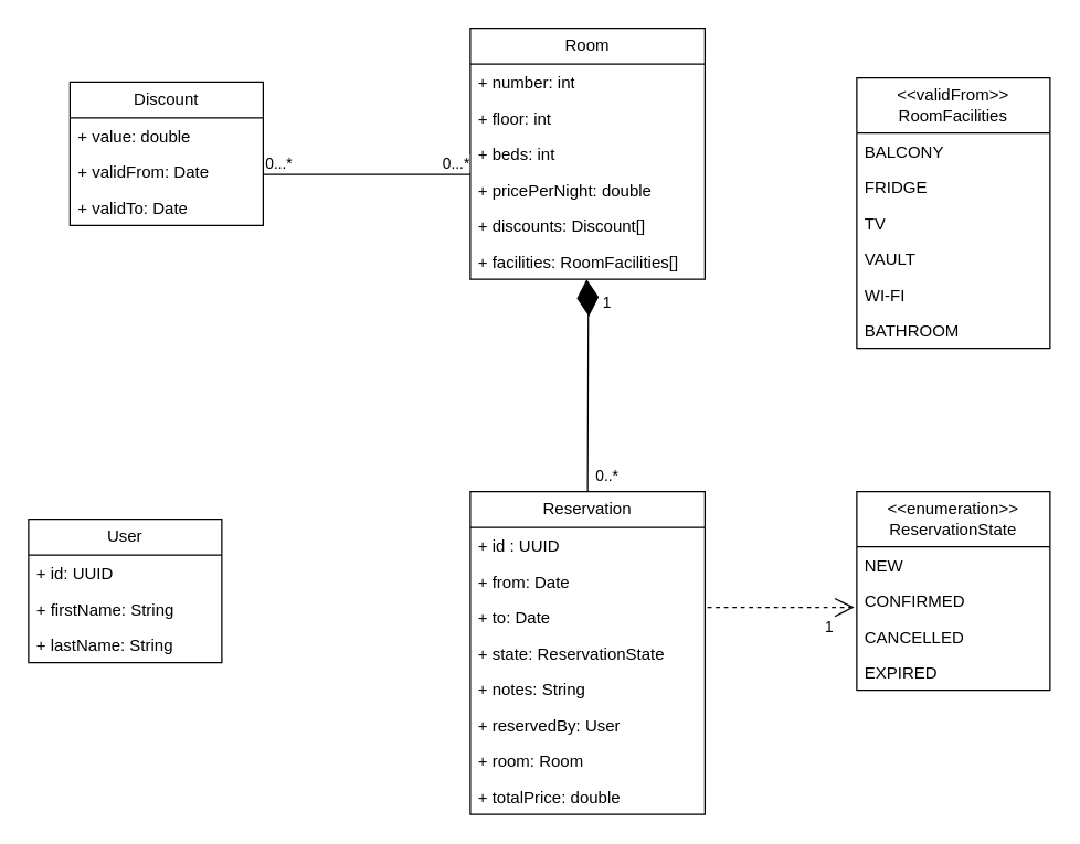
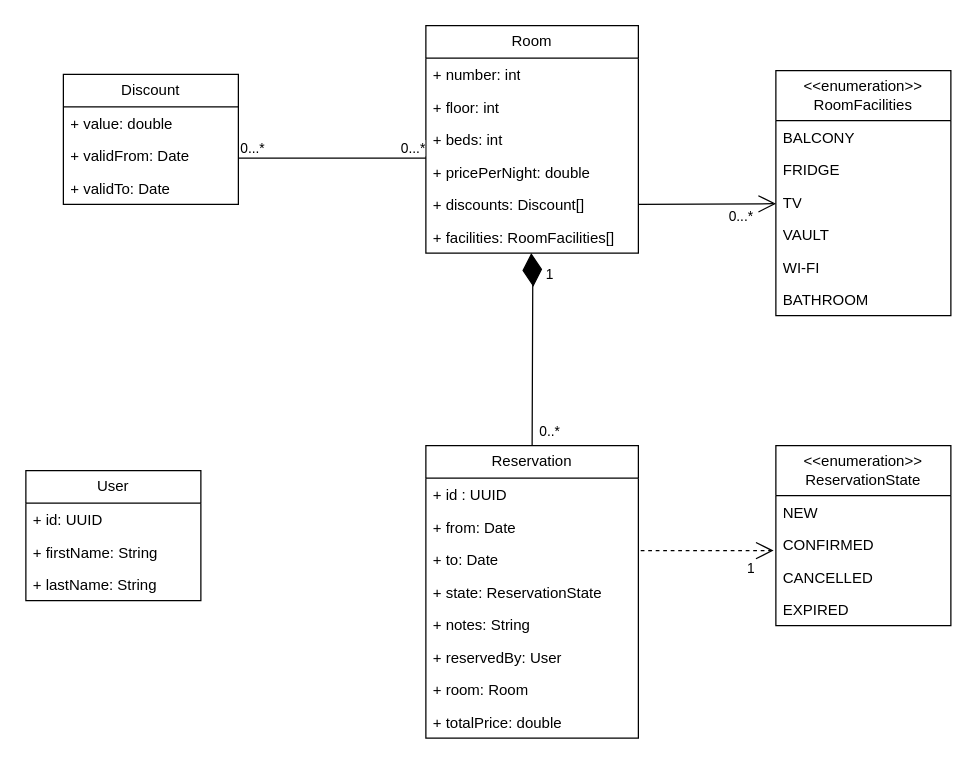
  <mxCell id="0" />
  <mxCell id="1" parent="0" />
- <mxCell id="2" value="&amp;lt;&amp;lt;validFrom&amp;gt;&amp;gt;&lt;br&gt;RoomFacilities" style="swimlane;fontStyle=0;childLayout=stackLayout;horizontal=1;startSize=40;fillColor=none;horizontalStack=0;resizeParent=1;resizeParentMax=0;resizeLast=0;collapsible=1;marginBottom=0;whiteSpace=wrap;html=1;" vertex="1" parent="1"><mxGeometry x="620" y="56" width="140" height="196" as="geometry" /></mxCell>
+ <mxCell id="2" value="&amp;lt;&amp;lt;enumeration&amp;gt;&amp;gt;&lt;br&gt;RoomFacilities" style="swimlane;fontStyle=0;childLayout=stackLayout;horizontal=1;startSize=40;fillColor=none;horizontalStack=0;resizeParent=1;resizeParentMax=0;resizeLast=0;collapsible=1;marginBottom=0;whiteSpace=wrap;html=1;" vertex="1" parent="1"><mxGeometry x="620" y="56" width="140" height="196" as="geometry" /></mxCell>
  <mxCell id="3" value="BALCONY" style="text;strokeColor=none;fillColor=none;align=left;verticalAlign=top;spacingLeft=4;spacingRight=4;overflow=hidden;rotatable=0;points=[[0,0.5],[1,0.5]];portConstraint=eastwest;whiteSpace=wrap;html=1;" vertex="1" parent="2"><mxGeometry y="40" width="140" height="26" as="geometry" /></mxCell>
  <mxCell id="4" value="FRIDGE" style="text;strokeColor=none;fillColor=none;align=left;verticalAlign=top;spacingLeft=4;spacingRight=4;overflow=hidden;rotatable=0;points=[[0,0.5],[1,0.5]];portConstraint=eastwest;whiteSpace=wrap;html=1;" vertex="1" parent="2"><mxGeometry y="66" width="140" height="26" as="geometry" /></mxCell>
  <mxCell id="5" value="TV" style="text;strokeColor=none;fillColor=none;align=left;verticalAlign=top;spacingLeft=4;spacingRight=4;overflow=hidden;rotatable=0;points=[[0,0.5],[1,0.5]];portConstraint=eastwest;whiteSpace=wrap;html=1;" vertex="1" parent="2"><mxGeometry y="92" width="140" height="26" as="geometry" /></mxCell>
  <mxCell id="6" value="VAULT" style="text;strokeColor=none;fillColor=none;align=left;verticalAlign=top;spacingLeft=4;spacingRight=4;overflow=hidden;rotatable=0;points=[[0,0.5],[1,0.5]];portConstraint=eastwest;whiteSpace=wrap;html=1;" vertex="1" parent="2"><mxGeometry y="118" width="140" height="26" as="geometry" /></mxCell>
  <mxCell id="7" value="WI-FI" style="text;strokeColor=none;fillColor=none;align=left;verticalAlign=top;spacingLeft=4;spacingRight=4;overflow=hidden;rotatable=0;points=[[0,0.5],[1,0.5]];portConstraint=eastwest;whiteSpace=wrap;html=1;" vertex="1" parent="2"><mxGeometry y="144" width="140" height="26" as="geometry" /></mxCell>
  <mxCell id="8" value="BATHROOM" style="text;strokeColor=none;fillColor=none;align=left;verticalAlign=top;spacingLeft=4;spacingRight=4;overflow=hidden;rotatable=0;points=[[0,0.5],[1,0.5]];portConstraint=eastwest;whiteSpace=wrap;html=1;" vertex="1" parent="2"><mxGeometry y="170" width="140" height="26" as="geometry" /></mxCell>
+ <mxCell id="9" value="" style="endArrow=open;endFill=1;endSize=12;html=1;rounded=0;entryX=0.001;entryY=0.557;entryDx=0;entryDy=0;entryPerimeter=0;exitX=1;exitY=0.5;exitDx=0;exitDy=0;" edge="1" parent="1" source="20" target="5"><mxGeometry width="160" relative="1" as="geometry"><mxPoint x="499.68" y="167.54" as="sourcePoint" /><mxPoint x="650" y="166" as="targetPoint" /></mxGeometry></mxCell>
+ <mxCell id="10" value="0...*" style="edgeLabel;html=1;align=center;verticalAlign=middle;resizable=0;points=[];" vertex="1" connectable="0" parent="9"><mxGeometry x="0.317" y="2" relative="1" as="geometry"><mxPoint x="9" y="12" as="offset" /></mxGeometry></mxCell>
  <mxCell id="11" value="User" style="swimlane;fontStyle=0;childLayout=stackLayout;horizontal=1;startSize=26;fillColor=none;horizontalStack=0;resizeParent=1;resizeParentMax=0;resizeLast=0;collapsible=1;marginBottom=0;whiteSpace=wrap;html=1;" vertex="1" parent="1"><mxGeometry x="20" y="376" width="140" height="104" as="geometry" /></mxCell>
  <mxCell id="12" value="+ id: UUID" style="text;strokeColor=none;fillColor=none;align=left;verticalAlign=top;spacingLeft=4;spacingRight=4;overflow=hidden;rotatable=0;points=[[0,0.5],[1,0.5]];portConstraint=eastwest;whiteSpace=wrap;html=1;" vertex="1" parent="11"><mxGeometry y="26" width="140" height="26" as="geometry" /></mxCell>
  <mxCell id="13" value="+ firstName: String" style="text;strokeColor=none;fillColor=none;align=left;verticalAlign=top;spacingLeft=4;spacingRight=4;overflow=hidden;rotatable=0;points=[[0,0.5],[1,0.5]];portConstraint=eastwest;whiteSpace=wrap;html=1;" vertex="1" parent="11"><mxGeometry y="52" width="140" height="26" as="geometry" /></mxCell>
  <mxCell id="14" value="+ lastName: String" style="text;strokeColor=none;fillColor=none;align=left;verticalAlign=top;spacingLeft=4;spacingRight=4;overflow=hidden;rotatable=0;points=[[0,0.5],[1,0.5]];portConstraint=eastwest;whiteSpace=wrap;html=1;" vertex="1" parent="11"><mxGeometry y="78" width="140" height="26" as="geometry" /></mxCell>
  <mxCell id="15" value="Room" style="swimlane;fontStyle=0;childLayout=stackLayout;horizontal=1;startSize=26;fillColor=none;horizontalStack=0;resizeParent=1;resizeParentMax=0;resizeLast=0;collapsible=1;marginBottom=0;whiteSpace=wrap;html=1;" vertex="1" parent="1"><mxGeometry x="340" y="20" width="170" height="182" as="geometry" /></mxCell>
  <mxCell id="16" value="+ number: int" style="text;strokeColor=none;fillColor=none;align=left;verticalAlign=top;spacingLeft=4;spacingRight=4;overflow=hidden;rotatable=0;points=[[0,0.5],[1,0.5]];portConstraint=eastwest;whiteSpace=wrap;html=1;" vertex="1" parent="15"><mxGeometry y="26" width="170" height="26" as="geometry" /></mxCell>
  <mxCell id="17" value="+ floor: int" style="text;strokeColor=none;fillColor=none;align=left;verticalAlign=top;spacingLeft=4;spacingRight=4;overflow=hidden;rotatable=0;points=[[0,0.5],[1,0.5]];portConstraint=eastwest;whiteSpace=wrap;html=1;" vertex="1" parent="15"><mxGeometry y="52" width="170" height="26" as="geometry" /></mxCell>
  <mxCell id="18" value="+ beds: int" style="text;strokeColor=none;fillColor=none;align=left;verticalAlign=top;spacingLeft=4;spacingRight=4;overflow=hidden;rotatable=0;points=[[0,0.5],[1,0.5]];portConstraint=eastwest;whiteSpace=wrap;html=1;" vertex="1" parent="15"><mxGeometry y="78" width="170" height="26" as="geometry" /></mxCell>
  <mxCell id="19" value="+ pricePerNight: double" style="text;strokeColor=none;fillColor=none;align=left;verticalAlign=top;spacingLeft=4;spacingRight=4;overflow=hidden;rotatable=0;points=[[0,0.5],[1,0.5]];portConstraint=eastwest;whiteSpace=wrap;html=1;" vertex="1" parent="15"><mxGeometry y="104" width="170" height="26" as="geometry" /></mxCell>
  <mxCell id="20" value="+ discounts: Discount[]" style="text;strokeColor=none;fillColor=none;align=left;verticalAlign=top;spacingLeft=4;spacingRight=4;overflow=hidden;rotatable=0;points=[[0,0.5],[1,0.5]];portConstraint=eastwest;whiteSpace=wrap;html=1;" vertex="1" parent="15"><mxGeometry y="130" width="170" height="26" as="geometry" /></mxCell>
  <mxCell id="21" value="+ facilities: RoomFacilities[]" style="text;strokeColor=none;fillColor=none;align=left;verticalAlign=top;spacingLeft=4;spacingRight=4;overflow=hidden;rotatable=0;points=[[0,0.5],[1,0.5]];portConstraint=eastwest;whiteSpace=wrap;html=1;" vertex="1" parent="15"><mxGeometry y="156" width="170" height="26" as="geometry" /></mxCell>
  <mxCell id="22" value="Reservation" style="swimlane;fontStyle=0;childLayout=stackLayout;horizontal=1;startSize=26;fillColor=none;horizontalStack=0;resizeParent=1;resizeParentMax=0;resizeLast=0;collapsible=1;marginBottom=0;whiteSpace=wrap;html=1;" vertex="1" parent="1"><mxGeometry x="340" y="356" width="170" height="234" as="geometry" /></mxCell>
  <mxCell id="23" value="+ id : UUID" style="text;strokeColor=none;fillColor=none;align=left;verticalAlign=top;spacingLeft=4;spacingRight=4;overflow=hidden;rotatable=0;points=[[0,0.5],[1,0.5]];portConstraint=eastwest;whiteSpace=wrap;html=1;" vertex="1" parent="22"><mxGeometry y="26" width="170" height="26" as="geometry" /></mxCell>
  <mxCell id="24" value="+ from: Date" style="text;strokeColor=none;fillColor=none;align=left;verticalAlign=top;spacingLeft=4;spacingRight=4;overflow=hidden;rotatable=0;points=[[0,0.5],[1,0.5]];portConstraint=eastwest;whiteSpace=wrap;html=1;" vertex="1" parent="22"><mxGeometry y="52" width="170" height="26" as="geometry" /></mxCell>
  <mxCell id="25" value="+ to: Date" style="text;strokeColor=none;fillColor=none;align=left;verticalAlign=top;spacingLeft=4;spacingRight=4;overflow=hidden;rotatable=0;points=[[0,0.5],[1,0.5]];portConstraint=eastwest;whiteSpace=wrap;html=1;" vertex="1" parent="22"><mxGeometry y="78" width="170" height="26" as="geometry" /></mxCell>
  <mxCell id="26" value="+ state: ReservationState" style="text;strokeColor=none;fillColor=none;align=left;verticalAlign=top;spacingLeft=4;spacingRight=4;overflow=hidden;rotatable=0;points=[[0,0.5],[1,0.5]];portConstraint=eastwest;whiteSpace=wrap;html=1;" vertex="1" parent="22"><mxGeometry y="104" width="170" height="26" as="geometry" /></mxCell>
  <mxCell id="27" value="+ notes: String" style="text;strokeColor=none;fillColor=none;align=left;verticalAlign=top;spacingLeft=4;spacingRight=4;overflow=hidden;rotatable=0;points=[[0,0.5],[1,0.5]];portConstraint=eastwest;whiteSpace=wrap;html=1;" vertex="1" parent="22"><mxGeometry y="130" width="170" height="26" as="geometry" /></mxCell>
  <mxCell id="28" value="+ reservedBy: User" style="text;strokeColor=none;fillColor=none;align=left;verticalAlign=top;spacingLeft=4;spacingRight=4;overflow=hidden;rotatable=0;points=[[0,0.5],[1,0.5]];portConstraint=eastwest;whiteSpace=wrap;html=1;" vertex="1" parent="22"><mxGeometry y="156" width="170" height="26" as="geometry" /></mxCell>
  <mxCell id="29" value="+ room: Room" style="text;strokeColor=none;fillColor=none;align=left;verticalAlign=top;spacingLeft=4;spacingRight=4;overflow=hidden;rotatable=0;points=[[0,0.5],[1,0.5]];portConstraint=eastwest;whiteSpace=wrap;html=1;" vertex="1" parent="22"><mxGeometry y="182" width="170" height="26" as="geometry" /></mxCell>
  <mxCell id="30" value="+ totalPrice: double" style="text;strokeColor=none;fillColor=none;align=left;verticalAlign=top;spacingLeft=4;spacingRight=4;overflow=hidden;rotatable=0;points=[[0,0.5],[1,0.5]];portConstraint=eastwest;whiteSpace=wrap;html=1;" vertex="1" parent="22"><mxGeometry y="208" width="170" height="26" as="geometry" /></mxCell>
  <mxCell id="31" value="" style="endArrow=diamondThin;endFill=1;endSize=24;html=1;rounded=0;exitX=0.5;exitY=0;exitDx=0;exitDy=0;" edge="1" parent="1" source="22"><mxGeometry width="160" relative="1" as="geometry"><mxPoint x="425.71" y="382.364" as="sourcePoint" /><mxPoint x="424.298" y="202" as="targetPoint" /><Array as="points"><mxPoint x="425.51" y="222" /></Array></mxGeometry></mxCell>
  <mxCell id="32" value="1" style="edgeLabel;html=1;align=center;verticalAlign=middle;resizable=0;points=[];" vertex="1" connectable="0" parent="31"><mxGeometry x="0.651" relative="1" as="geometry"><mxPoint x="13" y="-11" as="offset" /></mxGeometry></mxCell>
  <mxCell id="33" value="0..*" style="edgeLabel;html=1;align=center;verticalAlign=middle;resizable=0;points=[];" vertex="1" connectable="0" parent="31"><mxGeometry x="-0.858" y="1" relative="1" as="geometry"><mxPoint x="14" as="offset" /></mxGeometry></mxCell>
  <mxCell id="34" value="Discount" style="swimlane;fontStyle=0;childLayout=stackLayout;horizontal=1;startSize=26;fillColor=none;horizontalStack=0;resizeParent=1;resizeParentMax=0;resizeLast=0;collapsible=1;marginBottom=0;whiteSpace=wrap;html=1;" vertex="1" parent="1"><mxGeometry x="50" y="59" width="140" height="104" as="geometry" /></mxCell>
  <mxCell id="35" value="+ value: double" style="text;strokeColor=none;fillColor=none;align=left;verticalAlign=top;spacingLeft=4;spacingRight=4;overflow=hidden;rotatable=0;points=[[0,0.5],[1,0.5]];portConstraint=eastwest;whiteSpace=wrap;html=1;" vertex="1" parent="34"><mxGeometry y="26" width="140" height="26" as="geometry" /></mxCell>
  <mxCell id="36" value="+ validFrom: Date" style="text;strokeColor=none;fillColor=none;align=left;verticalAlign=top;spacingLeft=4;spacingRight=4;overflow=hidden;rotatable=0;points=[[0,0.5],[1,0.5]];portConstraint=eastwest;whiteSpace=wrap;html=1;" vertex="1" parent="34"><mxGeometry y="52" width="140" height="26" as="geometry" /></mxCell>
  <mxCell id="37" value="+ validTo: Date" style="text;strokeColor=none;fillColor=none;align=left;verticalAlign=top;spacingLeft=4;spacingRight=4;overflow=hidden;rotatable=0;points=[[0,0.5],[1,0.5]];portConstraint=eastwest;whiteSpace=wrap;html=1;" vertex="1" parent="34"><mxGeometry y="78" width="140" height="26" as="geometry" /></mxCell>
  <mxCell id="38" value="" style="endArrow=none;html=1;edgeStyle=orthogonalEdgeStyle;rounded=0;" edge="1" parent="1"><mxGeometry relative="1" as="geometry"><mxPoint x="190" y="126" as="sourcePoint" /><mxPoint x="340" y="126" as="targetPoint" /></mxGeometry></mxCell>
  <mxCell id="39" value="0...*" style="edgeLabel;resizable=0;html=1;align=left;verticalAlign=bottom;" connectable="0" vertex="1" parent="38"><mxGeometry x="-1" relative="1" as="geometry" /></mxCell>
  <mxCell id="40" value="0...*" style="edgeLabel;resizable=0;html=1;align=right;verticalAlign=bottom;" connectable="0" vertex="1" parent="38"><mxGeometry x="1" relative="1" as="geometry" /></mxCell>
  <mxCell id="41" value="&amp;lt;&amp;lt;enumeration&amp;gt;&amp;gt;&lt;br&gt;ReservationState" style="swimlane;fontStyle=0;childLayout=stackLayout;horizontal=1;startSize=40;fillColor=none;horizontalStack=0;resizeParent=1;resizeParentMax=0;resizeLast=0;collapsible=1;marginBottom=0;whiteSpace=wrap;html=1;" vertex="1" parent="1"><mxGeometry x="620" y="356" width="140" height="144" as="geometry" /></mxCell>
  <mxCell id="42" value="NEW" style="text;strokeColor=none;fillColor=none;align=left;verticalAlign=top;spacingLeft=4;spacingRight=4;overflow=hidden;rotatable=0;points=[[0,0.5],[1,0.5]];portConstraint=eastwest;whiteSpace=wrap;html=1;" vertex="1" parent="41"><mxGeometry y="40" width="140" height="26" as="geometry" /></mxCell>
  <mxCell id="43" value="CONFIRMED" style="text;strokeColor=none;fillColor=none;align=left;verticalAlign=top;spacingLeft=4;spacingRight=4;overflow=hidden;rotatable=0;points=[[0,0.5],[1,0.5]];portConstraint=eastwest;whiteSpace=wrap;html=1;" vertex="1" parent="41"><mxGeometry y="66" width="140" height="26" as="geometry" /></mxCell>
  <mxCell id="44" value="CANCELLED" style="text;strokeColor=none;fillColor=none;align=left;verticalAlign=top;spacingLeft=4;spacingRight=4;overflow=hidden;rotatable=0;points=[[0,0.5],[1,0.5]];portConstraint=eastwest;whiteSpace=wrap;html=1;" vertex="1" parent="41"><mxGeometry y="92" width="140" height="26" as="geometry" /></mxCell>
  <mxCell id="45" value="EXPIRED" style="text;strokeColor=none;fillColor=none;align=left;verticalAlign=top;spacingLeft=4;spacingRight=4;overflow=hidden;rotatable=0;points=[[0,0.5],[1,0.5]];portConstraint=eastwest;whiteSpace=wrap;html=1;" vertex="1" parent="41"><mxGeometry y="118" width="140" height="26" as="geometry" /></mxCell>
  <mxCell id="46" value="" style="endArrow=open;endFill=1;endSize=12;html=1;rounded=0;entryX=-0.013;entryY=0.692;entryDx=0;entryDy=0;entryPerimeter=0;exitX=1.011;exitY=0.231;exitDx=0;exitDy=0;exitPerimeter=0;dashed=1;" edge="1" parent="1" source="25" target="43"><mxGeometry width="160" relative="1" as="geometry"><mxPoint x="520" y="437" as="sourcePoint" /><mxPoint x="630" y="436" as="targetPoint" /></mxGeometry></mxCell>
  <mxCell id="47" value="1" style="edgeLabel;html=1;align=center;verticalAlign=middle;resizable=0;points=[];" vertex="1" connectable="0" parent="46"><mxGeometry x="0.317" y="2" relative="1" as="geometry"><mxPoint x="18" y="16" as="offset" /></mxGeometry></mxCell>
